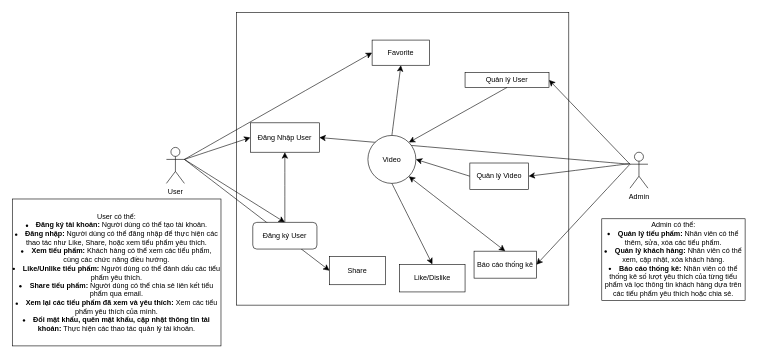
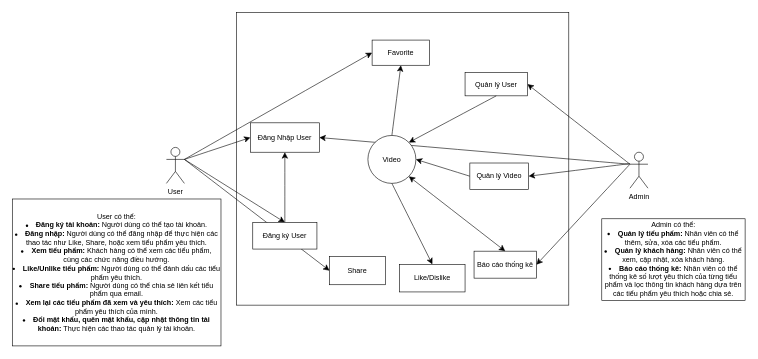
  <mxCell id="0" />
  <mxCell id="1" parent="0" />
  <mxCell id="2" value="" style="rounded=0;whiteSpace=wrap;html=1;" vertex="1" parent="1"><mxGeometry x="394" y="20" width="554" height="488" as="geometry" /></mxCell>
  <mxCell id="3" value="" style="edgeStyle=none;curved=1;rounded=0;orthogonalLoop=1;jettySize=auto;html=1;fontSize=12;startSize=8;endSize=8;entryX=0;entryY=0.5;entryDx=0;entryDy=0;exitX=1;exitY=0.333;exitDx=0;exitDy=0;exitPerimeter=0;" edge="1" parent="1" source="4" target="12"><mxGeometry relative="1" as="geometry"><mxPoint x="308" y="208" as="sourcePoint" /><mxPoint x="565" y="275" as="targetPoint" /></mxGeometry></mxCell>
  <mxCell id="4" value="User" style="shape=umlActor;verticalLabelPosition=bottom;verticalAlign=top;html=1;outlineConnect=0;" vertex="1" parent="1"><mxGeometry x="277" y="245" width="30" height="60" as="geometry" /></mxCell>
  <mxCell id="5" value="Admin&lt;div&gt;&lt;br&gt;&lt;/div&gt;" style="shape=umlActor;verticalLabelPosition=bottom;verticalAlign=top;html=1;outlineConnect=0;" vertex="1" parent="1"><mxGeometry x="1050" y="253" width="30" height="60" as="geometry" /></mxCell>
  <mxCell id="6" value="" style="endArrow=classic;html=1;rounded=0;fontSize=12;startSize=8;endSize=8;curved=1;exitX=0;exitY=0.333;exitDx=0;exitDy=0;exitPerimeter=0;entryX=1;entryY=0.5;entryDx=0;entryDy=0;" edge="1" parent="1" source="5" target="7"><mxGeometry width="50" height="50" relative="1" as="geometry"><mxPoint x="923" y="232" as="sourcePoint" /><mxPoint x="1000" y="194" as="targetPoint" /></mxGeometry></mxCell>
- <mxCell id="7" value="Quản lý User" style="rounded=0;whiteSpace=wrap;html=1;" vertex="1" parent="1"><mxGeometry x="775" y="120" width="140" height="25" as="geometry" /></mxCell>
+ <mxCell id="7" value="Quản lý User" style="rounded=0;whiteSpace=wrap;html=1;" vertex="1" parent="1"><mxGeometry x="775" y="120" width="104" height="39" as="geometry" /></mxCell>
  <mxCell id="8" value="Báo cáo thống kê" style="rounded=0;whiteSpace=wrap;html=1;" vertex="1" parent="1"><mxGeometry x="790" y="418" width="104" height="45" as="geometry" /></mxCell>
  <mxCell id="9" value="" style="endArrow=classic;html=1;rounded=0;fontSize=12;startSize=8;endSize=8;curved=1;entryX=1;entryY=0.5;entryDx=0;entryDy=0;exitX=0;exitY=0.333;exitDx=0;exitDy=0;exitPerimeter=0;" edge="1" parent="1" source="5" target="8"><mxGeometry width="50" height="50" relative="1" as="geometry"><mxPoint x="937" y="432" as="sourcePoint" /><mxPoint x="987" y="382" as="targetPoint" /></mxGeometry></mxCell>
  <mxCell id="10" value="" style="endArrow=classic;html=1;rounded=0;fontSize=12;startSize=8;endSize=8;curved=1;entryX=1;entryY=0.5;entryDx=0;entryDy=0;exitX=0;exitY=0.5;exitDx=0;exitDy=0;" edge="1" parent="1" source="16" target="17"><mxGeometry width="50" height="50" relative="1" as="geometry"><mxPoint x="699" y="383" as="sourcePoint" /><mxPoint x="745" y="271" as="targetPoint" /></mxGeometry></mxCell>
  <mxCell id="11" value="" style="endArrow=classic;html=1;rounded=0;fontSize=12;startSize=8;endSize=8;curved=1;entryX=1;entryY=0;entryDx=0;entryDy=0;exitX=0.5;exitY=1;exitDx=0;exitDy=0;" edge="1" parent="1" source="7" target="17"><mxGeometry width="50" height="50" relative="1" as="geometry"><mxPoint x="610" y="234" as="sourcePoint" /><mxPoint x="705" y="231" as="targetPoint" /></mxGeometry></mxCell>
  <mxCell id="12" value="Đăng Nhập User" style="rounded=0;whiteSpace=wrap;html=1;" vertex="1" parent="1"><mxGeometry x="417" y="204" width="115" height="49" as="geometry" /></mxCell>
  <mxCell id="13" value="" style="endArrow=classic;html=1;rounded=0;fontSize=12;startSize=8;endSize=8;curved=1;entryX=0.5;entryY=1;entryDx=0;entryDy=0;exitX=0.5;exitY=0;exitDx=0;exitDy=0;" edge="1" parent="1" source="28" target="12"><mxGeometry width="50" height="50" relative="1" as="geometry"><mxPoint x="498" y="232" as="sourcePoint" /><mxPoint x="548" y="182" as="targetPoint" /></mxGeometry></mxCell>
  <mxCell id="14" value="" style="endArrow=classic;html=1;rounded=0;fontSize=12;startSize=8;endSize=8;curved=1;exitX=1;exitY=0.333;exitDx=0;exitDy=0;exitPerimeter=0;entryX=0.5;entryY=0;entryDx=0;entryDy=0;" edge="1" parent="1" source="4" target="28"><mxGeometry width="50" height="50" relative="1" as="geometry"><mxPoint x="310" y="178" as="sourcePoint" /><mxPoint x="339" y="322" as="targetPoint" /></mxGeometry></mxCell>
  <mxCell id="15" value="" style="endArrow=classic;html=1;rounded=0;fontSize=12;startSize=8;endSize=8;curved=1;entryX=1;entryY=0.5;entryDx=0;entryDy=0;" edge="1" parent="1" target="12"><mxGeometry width="50" height="50" relative="1" as="geometry"><mxPoint x="1049" y="273" as="sourcePoint" /><mxPoint x="345" y="375" as="targetPoint" /></mxGeometry></mxCell>
  <mxCell id="16" value="Quản lý Video" style="rounded=0;whiteSpace=wrap;html=1;" vertex="1" parent="1"><mxGeometry x="783" y="271" width="98" height="44" as="geometry" /></mxCell>
  <mxCell id="17" value="Video" style="ellipse;whiteSpace=wrap;html=1;aspect=fixed;" vertex="1" parent="1"><mxGeometry x="613" y="225" width="80" height="80" as="geometry" /></mxCell>
  <mxCell id="18" style="edgeStyle=none;curved=1;rounded=0;orthogonalLoop=1;jettySize=auto;html=1;exitX=0.5;exitY=1;exitDx=0;exitDy=0;fontSize=12;startSize=8;endSize=8;" edge="1" parent="1" source="2" target="2"><mxGeometry relative="1" as="geometry" /></mxCell>
  <mxCell id="19" value="Favorite" style="rounded=0;whiteSpace=wrap;html=1;" vertex="1" parent="1"><mxGeometry x="620" y="66" width="96" height="42" as="geometry" /></mxCell>
  <mxCell id="20" value="Like/Dislike" style="rounded=0;whiteSpace=wrap;html=1;" vertex="1" parent="1"><mxGeometry x="666" y="440" width="109" height="46" as="geometry" /></mxCell>
  <mxCell id="21" value="" style="endArrow=classic;html=1;rounded=0;fontSize=12;startSize=8;endSize=8;curved=1;entryX=1;entryY=0.5;entryDx=0;entryDy=0;" edge="1" parent="1" target="16"><mxGeometry width="50" height="50" relative="1" as="geometry"><mxPoint x="1050" y="272" as="sourcePoint" /><mxPoint x="1007" y="320" as="targetPoint" /></mxGeometry></mxCell>
  <mxCell id="22" value="" style="endArrow=classic;startArrow=classic;html=1;rounded=0;fontSize=12;startSize=8;endSize=8;curved=1;entryX=1;entryY=1;entryDx=0;entryDy=0;exitX=0.5;exitY=0;exitDx=0;exitDy=0;" edge="1" parent="1" source="8" target="17"><mxGeometry width="50" height="50" relative="1" as="geometry"><mxPoint x="673" y="489" as="sourcePoint" /><mxPoint x="723" y="439" as="targetPoint" /></mxGeometry></mxCell>
  <mxCell id="23" value="" style="endArrow=classic;html=1;rounded=0;fontSize=12;startSize=8;endSize=8;curved=1;entryX=0.5;entryY=0;entryDx=0;entryDy=0;exitX=0.5;exitY=1;exitDx=0;exitDy=0;" edge="1" parent="1" source="17" target="20"><mxGeometry width="50" height="50" relative="1" as="geometry"><mxPoint x="579" y="351" as="sourcePoint" /><mxPoint x="629" y="301" as="targetPoint" /></mxGeometry></mxCell>
  <mxCell id="24" value="" style="endArrow=classic;html=1;rounded=0;fontSize=12;startSize=8;endSize=8;curved=1;entryX=0.5;entryY=1;entryDx=0;entryDy=0;exitX=0.5;exitY=0;exitDx=0;exitDy=0;" edge="1" parent="1" source="17" target="19"><mxGeometry width="50" height="50" relative="1" as="geometry"><mxPoint x="582" y="496" as="sourcePoint" /><mxPoint x="632" y="446" as="targetPoint" /></mxGeometry></mxCell>
  <mxCell id="25" value="Share" style="rounded=0;whiteSpace=wrap;html=1;" vertex="1" parent="1"><mxGeometry x="549" y="427" width="93" height="47" as="geometry" /></mxCell>
  <mxCell id="26" value="" style="endArrow=classic;html=1;rounded=0;fontSize=12;startSize=8;endSize=8;curved=1;exitX=1;exitY=0.333;exitDx=0;exitDy=0;exitPerimeter=0;entryX=0;entryY=0.5;entryDx=0;entryDy=0;" edge="1" parent="1" source="4" target="19"><mxGeometry width="50" height="50" relative="1" as="geometry"><mxPoint x="324" y="225" as="sourcePoint" /><mxPoint x="374" y="175" as="targetPoint" /></mxGeometry></mxCell>
  <mxCell id="27" value="" style="endArrow=classic;html=1;rounded=0;fontSize=12;startSize=8;endSize=8;curved=1;exitX=1;exitY=0.333;exitDx=0;exitDy=0;exitPerimeter=0;entryX=0;entryY=0.5;entryDx=0;entryDy=0;" edge="1" parent="1" source="4" target="25"><mxGeometry width="50" height="50" relative="1" as="geometry"><mxPoint x="281" y="421" as="sourcePoint" /><mxPoint x="331" y="371" as="targetPoint" /></mxGeometry></mxCell>
- <mxCell id="28" value="Đăng ký User" style="whiteSpace=wrap;html=1;rounded=1;" vertex="1" parent="1"><mxGeometry x="421" y="370" width="107" height="44.5" as="geometry" /></mxCell>
+ <mxCell id="28" value="Đăng ký User" style="rounded=0;whiteSpace=wrap;html=1;" vertex="1" parent="1"><mxGeometry x="421" y="370" width="107" height="44.5" as="geometry" /></mxCell>
  <mxCell id="29" value="Admin có thể:&lt;div&gt;&lt;li&gt;&lt;strong&gt;Quản lý tiểu phẩm:&lt;/strong&gt; Nhân viên có thể thêm, sửa, xóa các tiểu phẩm.&lt;/li&gt;&lt;li&gt;&lt;strong&gt;Quản lý khách hàng:&lt;/strong&gt; Nhân viên có thể xem, cập nhật, xóa khách hàng.&lt;/li&gt;&lt;li&gt;&lt;strong&gt;Báo cáo thống kê:&lt;/strong&gt; Nhân viên có thể thống kê số lượt yêu thích của từng tiểu phẩm và lọc thông tin khách hàng dựa trên các tiểu phẩm yêu thích hoặc chia sẻ.&lt;/li&gt;&lt;/div&gt;" style="rounded=0;whiteSpace=wrap;html=1;" vertex="1" parent="1"><mxGeometry x="1003" y="364" width="239" height="136" as="geometry" /></mxCell>
  <mxCell id="30" value="User có thể:&lt;div&gt;&lt;li&gt;&lt;strong&gt;Đăng ký tài khoản:&lt;/strong&gt; Người dùng có thể tạo tài khoản.&lt;/li&gt;&lt;li&gt;&lt;strong&gt;Đăng nhập:&lt;/strong&gt; Người dùng có thể đăng nhập để thực hiện các thao tác như Like, Share, hoặc xem tiểu phẩm yêu thích.&lt;/li&gt;&lt;li&gt;&lt;strong&gt;Xem tiểu phẩm:&lt;/strong&gt; Khách hàng có thể xem các tiểu phẩm, cùng các chức năng điều hướng.&lt;/li&gt;&lt;li&gt;&lt;strong&gt;Like/Unlike tiểu phẩm:&lt;/strong&gt; Người dùng có thể đánh dấu các tiểu phẩm yêu thích.&lt;/li&gt;&lt;li&gt;&lt;strong&gt;Share tiểu phẩm:&lt;/strong&gt; Người dùng có thể chia sẻ liên kết tiểu phẩm qua email.&lt;/li&gt;&lt;li&gt;&lt;strong&gt;Xem lại các tiểu phẩm đã xem và yêu thích:&lt;/strong&gt; Xem các tiểu phẩm yêu thích của mình.&lt;/li&gt;&lt;li&gt;&lt;strong&gt;Đổi mật khẩu, quên mật khẩu, cập nhật thông tin tài khoản:&lt;/strong&gt; Thực hiện các thao tác quản lý tài khoản.&lt;/li&gt;&lt;/div&gt;" style="rounded=0;whiteSpace=wrap;html=1;" vertex="1" parent="1"><mxGeometry x="20" y="331" width="348" height="245" as="geometry" /></mxCell>
